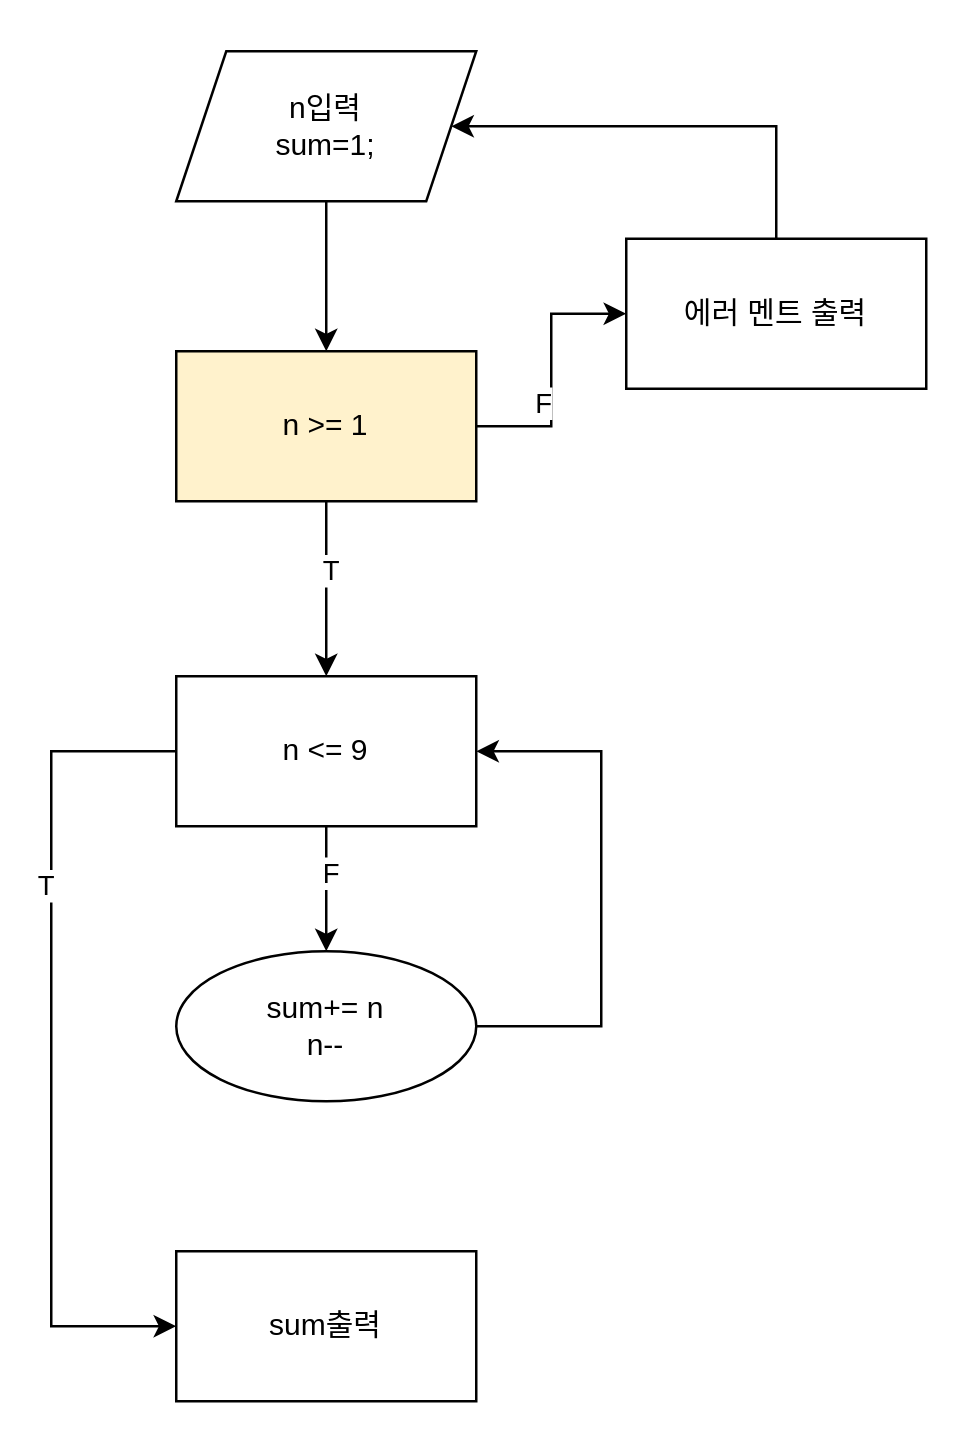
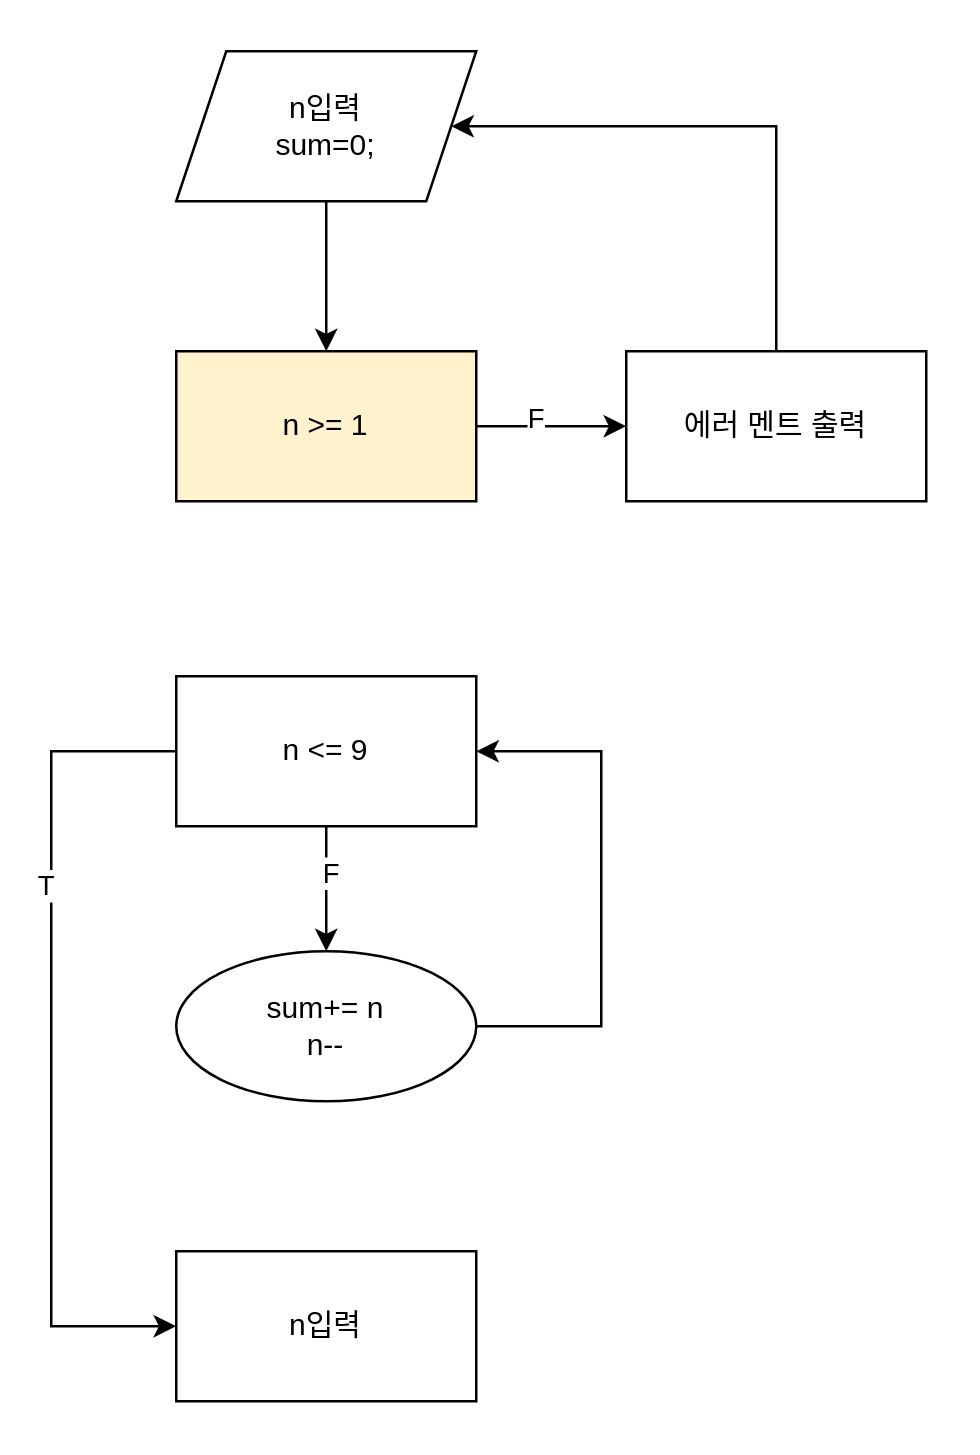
  <mxCell id="0" />
  <mxCell id="1" parent="0" />
  <mxCell id="2" style="edgeStyle=orthogonalEdgeStyle;rounded=0;orthogonalLoop=1;jettySize=auto;html=1;exitX=0.5;exitY=1;exitDx=0;exitDy=0;entryX=0.5;entryY=0;entryDx=0;entryDy=0;" edge="1" parent="1" source="3" target="8"><mxGeometry relative="1" as="geometry" /></mxCell>
- <mxCell id="3" value="n입력&lt;div&gt;sum=1;&lt;/div&gt;" style="shape=parallelogram;perimeter=parallelogramPerimeter;whiteSpace=wrap;html=1;fixedSize=1;" vertex="1" parent="1"><mxGeometry x="70" y="20" width="120" height="60" as="geometry" /></mxCell>
+ <mxCell id="3" value="n입력&lt;div&gt;sum=0;&lt;/div&gt;" style="shape=parallelogram;perimeter=parallelogramPerimeter;whiteSpace=wrap;html=1;fixedSize=1;" vertex="1" parent="1"><mxGeometry x="70" y="20" width="120" height="60" as="geometry" /></mxCell>
  <mxCell id="4" style="edgeStyle=orthogonalEdgeStyle;rounded=0;orthogonalLoop=1;jettySize=auto;html=1;exitX=1;exitY=0.5;exitDx=0;exitDy=0;entryX=0;entryY=0.5;entryDx=0;entryDy=0;" edge="1" parent="1" source="8" target="10"><mxGeometry relative="1" as="geometry" /></mxCell>
  <mxCell id="5" value="F" style="edgeLabel;html=1;align=center;verticalAlign=middle;resizable=0;points=[];" vertex="1" connectable="0" parent="4"><mxGeometry x="-0.233" y="4" relative="1" as="geometry"><mxPoint as="offset" /></mxGeometry></mxCell>
- <mxCell id="6" style="edgeStyle=orthogonalEdgeStyle;rounded=0;orthogonalLoop=1;jettySize=auto;html=1;exitX=0.5;exitY=1;exitDx=0;exitDy=0;entryX=0.5;entryY=0;entryDx=0;entryDy=0;" edge="1" parent="1" source="8" target="15"><mxGeometry relative="1" as="geometry" /></mxCell>
- <mxCell id="7" value="T" style="edgeLabel;html=1;align=center;verticalAlign=middle;resizable=0;points=[];" vertex="1" connectable="0" parent="6"><mxGeometry x="-0.229" y="1" relative="1" as="geometry"><mxPoint as="offset" /></mxGeometry></mxCell>
  <mxCell id="8" value="n &amp;gt;= 1" style="rounded=0;whiteSpace=wrap;html=1;fillColor=#fff2cc;" vertex="1" parent="1"><mxGeometry x="70" y="140" width="120" height="60" as="geometry" /></mxCell>
  <mxCell id="9" style="edgeStyle=orthogonalEdgeStyle;rounded=0;orthogonalLoop=1;jettySize=auto;html=1;exitX=0.5;exitY=0;exitDx=0;exitDy=0;entryX=1;entryY=0.5;entryDx=0;entryDy=0;" edge="1" parent="1" source="10" target="3"><mxGeometry relative="1" as="geometry"><Array as="points"><mxPoint x="310" y="50" /></Array></mxGeometry></mxCell>
- <mxCell id="10" value="에러 멘트 출력" style="rounded=0;whiteSpace=wrap;html=1;" vertex="1" parent="1"><mxGeometry x="250" y="95" width="120" height="60" as="geometry" /></mxCell>
+ <mxCell id="10" value="에러 멘트 출력" style="rounded=0;whiteSpace=wrap;html=1;" vertex="1" parent="1"><mxGeometry x="250" y="140" width="120" height="60" as="geometry" /></mxCell>
  <mxCell id="11" style="edgeStyle=orthogonalEdgeStyle;rounded=0;orthogonalLoop=1;jettySize=auto;html=1;exitX=0.5;exitY=1;exitDx=0;exitDy=0;entryX=0.5;entryY=0;entryDx=0;entryDy=0;" edge="1" parent="1" source="15" target="17"><mxGeometry relative="1" as="geometry" /></mxCell>
  <mxCell id="12" value="F" style="edgeLabel;html=1;align=center;verticalAlign=middle;resizable=0;points=[];" vertex="1" connectable="0" parent="11"><mxGeometry x="-0.28" y="1" relative="1" as="geometry"><mxPoint as="offset" /></mxGeometry></mxCell>
  <mxCell id="13" style="edgeStyle=orthogonalEdgeStyle;rounded=0;orthogonalLoop=1;jettySize=auto;html=1;exitX=0;exitY=0.5;exitDx=0;exitDy=0;entryX=0;entryY=0.5;entryDx=0;entryDy=0;" edge="1" parent="1" source="15" target="18"><mxGeometry relative="1" as="geometry"><Array as="points"><mxPoint x="20" y="300" /><mxPoint x="20" y="530" /></Array></mxGeometry></mxCell>
  <mxCell id="14" value="T" style="edgeLabel;html=1;align=center;verticalAlign=middle;resizable=0;points=[];" vertex="1" connectable="0" parent="13"><mxGeometry x="-0.376" y="-3" relative="1" as="geometry"><mxPoint as="offset" /></mxGeometry></mxCell>
  <mxCell id="15" value="n &amp;lt;= 9" style="rounded=0;whiteSpace=wrap;html=1;" vertex="1" parent="1"><mxGeometry x="70" y="270" width="120" height="60" as="geometry" /></mxCell>
  <mxCell id="16" style="edgeStyle=orthogonalEdgeStyle;rounded=0;orthogonalLoop=1;jettySize=auto;html=1;exitX=1;exitY=0.5;exitDx=0;exitDy=0;entryX=1;entryY=0.5;entryDx=0;entryDy=0;" edge="1" parent="1" source="17" target="15"><mxGeometry relative="1" as="geometry"><Array as="points"><mxPoint x="240" y="410" /><mxPoint x="240" y="300" /></Array></mxGeometry></mxCell>
  <mxCell id="17" value="sum+= n&lt;div&gt;n--&lt;/div&gt;" style="ellipse;whiteSpace=wrap;html=1;" vertex="1" parent="1"><mxGeometry x="70" y="380" width="120" height="60" as="geometry" /></mxCell>
- <mxCell id="18" value="sum출력" style="rounded=0;whiteSpace=wrap;html=1;" vertex="1" parent="1"><mxGeometry x="70" y="500" width="120" height="60" as="geometry" /></mxCell>
+ <mxCell id="18" value="n입력" style="rounded=0;whiteSpace=wrap;html=1;" vertex="1" parent="1"><mxGeometry x="70" y="500" width="120" height="60" as="geometry" /></mxCell>
